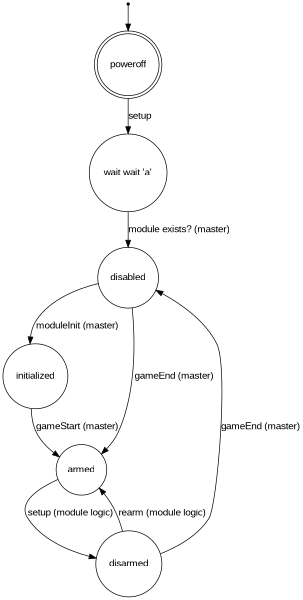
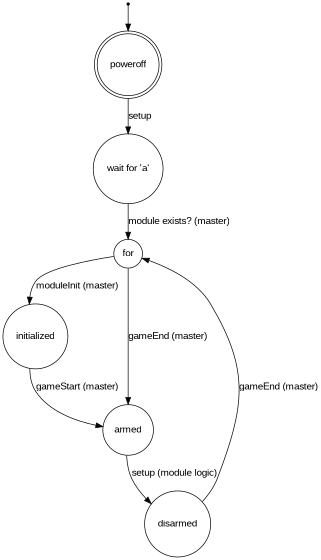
  digraph {
    fontname="Liberation Sans"
    node [fontname="Liberation Sans" shape=circle]
    edge [fontname="Liberation Sans"]
    poweroff [shape=doublecircle]
-   "wait for 'a'" [label="wait wait 'a'"]
-   disabled
+   "wait for 'a'"
+   disabled [label=for]
    qi [shape=point]
    initialized
    armed
    disarmed
    poweroff -> "wait for 'a'" [label=setup]
    "wait for 'a'" -> disabled [label="module exists? (master)"]
    disabled -> initialized [label="moduleInit (master)"]
    disabled -> armed [label="gameEnd (master)"]
    qi -> poweroff
    initialized -> armed [label="gameStart (master)"]
    armed -> disarmed [label="setup (module logic)"]
    disarmed -> disabled [label="gameEnd (master)"]
-   disarmed -> armed [label="rearm (module logic)"]
  }
